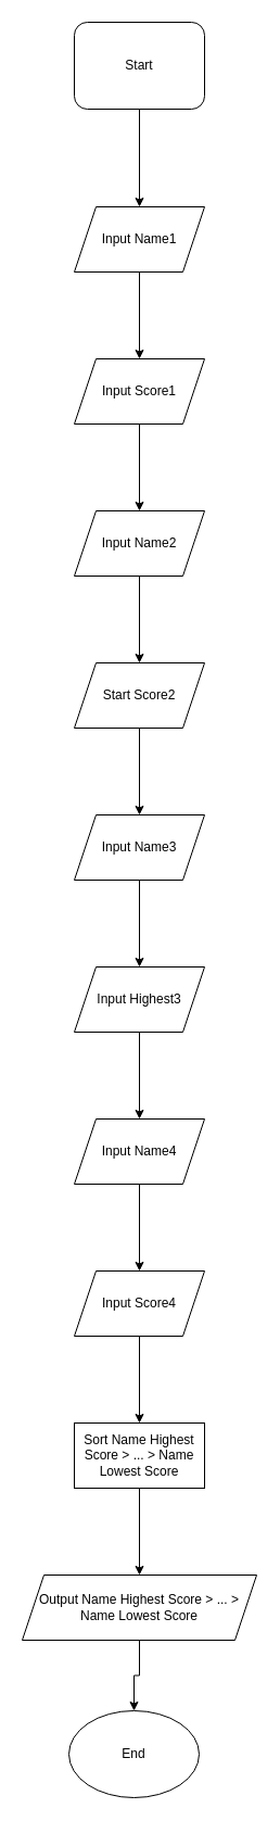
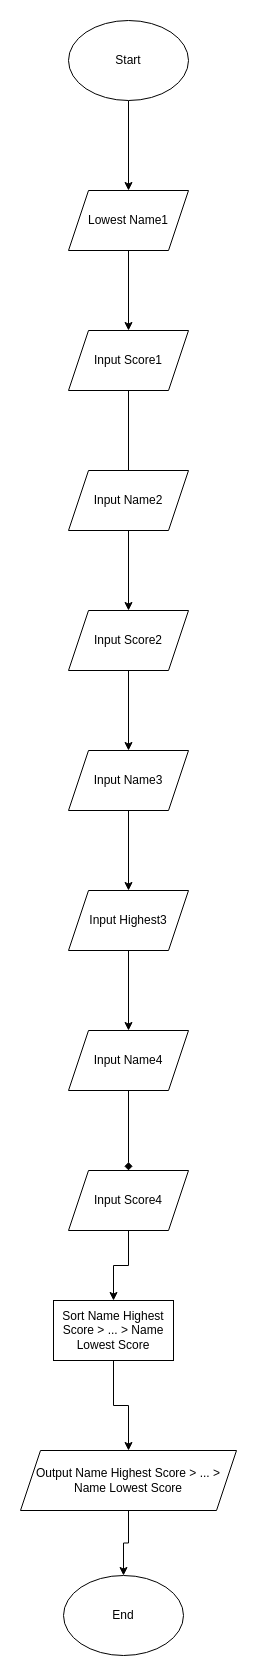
  <mxCell id="0" />
  <mxCell id="1" parent="0" />
  <mxCell id="2" value="" style="edgeStyle=orthogonalEdgeStyle;rounded=0;orthogonalLoop=1;jettySize=auto;html=1;" edge="1" parent="1" source="3" target="5"><mxGeometry relative="1" as="geometry" /></mxCell>
- <mxCell id="3" value="Start" style="whiteSpace=wrap;html=1;rounded=1;" vertex="1" parent="1"><mxGeometry x="68" y="20" width="120" height="80" as="geometry" /></mxCell>
+ <mxCell id="3" value="Start" style="ellipse;whiteSpace=wrap;html=1;" vertex="1" parent="1"><mxGeometry x="68" y="20" width="120" height="80" as="geometry" /></mxCell>
  <mxCell id="4" value="" style="edgeStyle=orthogonalEdgeStyle;rounded=0;orthogonalLoop=1;jettySize=auto;html=1;" edge="1" parent="1" source="5" target="7"><mxGeometry relative="1" as="geometry" /></mxCell>
- <mxCell id="5" value="Input Name1" style="shape=parallelogram;perimeter=parallelogramPerimeter;whiteSpace=wrap;html=1;fixedSize=1;" vertex="1" parent="1"><mxGeometry x="68" y="190" width="120" height="60" as="geometry" /></mxCell>
- <mxCell id="6" value="" style="edgeStyle=orthogonalEdgeStyle;rounded=0;orthogonalLoop=1;jettySize=auto;html=1;" edge="1" parent="1" source="7" target="9"><mxGeometry relative="1" as="geometry" /></mxCell>
+ <mxCell id="5" value="Lowest Name1" style="shape=parallelogram;perimeter=parallelogramPerimeter;whiteSpace=wrap;html=1;fixedSize=1;" vertex="1" parent="1"><mxGeometry x="68" y="190" width="120" height="60" as="geometry" /></mxCell>
+ <mxCell id="6" value="" style="edgeStyle=orthogonalEdgeStyle;rounded=0;orthogonalLoop=1;jettySize=auto;html=1;endArrow=none;" edge="1" parent="1" source="7" target="9"><mxGeometry relative="1" as="geometry" /></mxCell>
  <mxCell id="7" value="Input Score1" style="shape=parallelogram;perimeter=parallelogramPerimeter;whiteSpace=wrap;html=1;fixedSize=1;" vertex="1" parent="1"><mxGeometry x="68" y="330" width="120" height="60" as="geometry" /></mxCell>
  <mxCell id="8" value="" style="edgeStyle=orthogonalEdgeStyle;rounded=0;orthogonalLoop=1;jettySize=auto;html=1;" edge="1" parent="1" source="9" target="11"><mxGeometry relative="1" as="geometry" /></mxCell>
  <mxCell id="9" value="Input Name2" style="shape=parallelogram;perimeter=parallelogramPerimeter;whiteSpace=wrap;html=1;fixedSize=1;" vertex="1" parent="1"><mxGeometry x="68" y="470" width="120" height="60" as="geometry" /></mxCell>
  <mxCell id="10" value="" style="edgeStyle=orthogonalEdgeStyle;rounded=0;orthogonalLoop=1;jettySize=auto;html=1;" edge="1" parent="1" source="11" target="13"><mxGeometry relative="1" as="geometry" /></mxCell>
- <mxCell id="11" value="Start Score2" style="shape=parallelogram;perimeter=parallelogramPerimeter;whiteSpace=wrap;html=1;fixedSize=1;" vertex="1" parent="1"><mxGeometry x="68" y="610" width="120" height="60" as="geometry" /></mxCell>
+ <mxCell id="11" value="Input Score2" style="shape=parallelogram;perimeter=parallelogramPerimeter;whiteSpace=wrap;html=1;fixedSize=1;" vertex="1" parent="1"><mxGeometry x="68" y="610" width="120" height="60" as="geometry" /></mxCell>
  <mxCell id="12" value="" style="edgeStyle=orthogonalEdgeStyle;rounded=0;orthogonalLoop=1;jettySize=auto;html=1;" edge="1" parent="1" source="13" target="15"><mxGeometry relative="1" as="geometry" /></mxCell>
  <mxCell id="13" value="Input Name3" style="shape=parallelogram;perimeter=parallelogramPerimeter;whiteSpace=wrap;html=1;fixedSize=1;" vertex="1" parent="1"><mxGeometry x="68" y="750" width="120" height="60" as="geometry" /></mxCell>
  <mxCell id="14" value="" style="edgeStyle=orthogonalEdgeStyle;rounded=0;orthogonalLoop=1;jettySize=auto;html=1;" edge="1" parent="1" source="15" target="17"><mxGeometry relative="1" as="geometry" /></mxCell>
  <mxCell id="15" value="Input Highest3" style="shape=parallelogram;perimeter=parallelogramPerimeter;whiteSpace=wrap;html=1;fixedSize=1;" vertex="1" parent="1"><mxGeometry x="68" y="890" width="120" height="60" as="geometry" /></mxCell>
- <mxCell id="16" value="" style="edgeStyle=orthogonalEdgeStyle;rounded=0;orthogonalLoop=1;jettySize=auto;html=1;" edge="1" parent="1" source="17" target="19"><mxGeometry relative="1" as="geometry" /></mxCell>
+ <mxCell id="16" value="" style="edgeStyle=orthogonalEdgeStyle;rounded=0;orthogonalLoop=1;jettySize=auto;html=1;endArrow=diamond;" edge="1" parent="1" source="17" target="19"><mxGeometry relative="1" as="geometry" /></mxCell>
  <mxCell id="17" value="Input Name4" style="shape=parallelogram;perimeter=parallelogramPerimeter;whiteSpace=wrap;html=1;fixedSize=1;" vertex="1" parent="1"><mxGeometry x="68" y="1030" width="120" height="60" as="geometry" /></mxCell>
  <mxCell id="18" value="" style="edgeStyle=orthogonalEdgeStyle;rounded=0;orthogonalLoop=1;jettySize=auto;html=1;" edge="1" parent="1" source="19" target="21"><mxGeometry relative="1" as="geometry" /></mxCell>
  <mxCell id="19" value="Input Score4" style="shape=parallelogram;perimeter=parallelogramPerimeter;whiteSpace=wrap;html=1;fixedSize=1;" vertex="1" parent="1"><mxGeometry x="68" y="1170" width="120" height="60" as="geometry" /></mxCell>
  <mxCell id="20" value="" style="edgeStyle=orthogonalEdgeStyle;rounded=0;orthogonalLoop=1;jettySize=auto;html=1;" edge="1" parent="1" source="21" target="23"><mxGeometry relative="1" as="geometry" /></mxCell>
- <mxCell id="21" value="Sort Name Highest Score &amp;gt; ... &amp;gt; Name Lowest Score" style="whiteSpace=wrap;html=1;" vertex="1" parent="1"><mxGeometry x="68" y="1310" width="120" height="60" as="geometry" /></mxCell>
+ <mxCell id="21" value="Sort Name Highest Score &amp;gt; ... &amp;gt; Name Lowest Score" style="whiteSpace=wrap;html=1;" vertex="1" parent="1"><mxGeometry x="53" y="1300" width="120" height="60" as="geometry" /></mxCell>
  <mxCell id="22" value="" style="edgeStyle=orthogonalEdgeStyle;rounded=0;orthogonalLoop=1;jettySize=auto;html=1;" edge="1" parent="1" source="23" target="24"><mxGeometry relative="1" as="geometry" /></mxCell>
  <mxCell id="23" value="Output Name Highest Score &amp;gt; ... &amp;gt; Name Lowest Score" style="shape=parallelogram;perimeter=parallelogramPerimeter;whiteSpace=wrap;html=1;fixedSize=1;" vertex="1" parent="1"><mxGeometry x="20" y="1450" width="216" height="60" as="geometry" /></mxCell>
  <mxCell id="24" value="End" style="ellipse;whiteSpace=wrap;html=1;" vertex="1" parent="1"><mxGeometry x="63" y="1575" width="120" height="80" as="geometry" /></mxCell>
